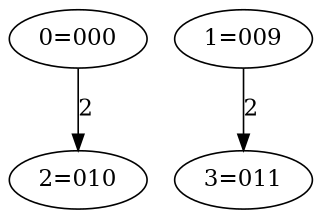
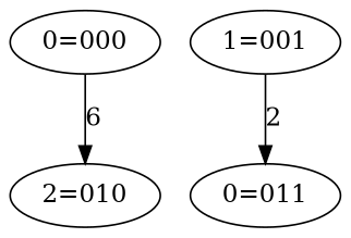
  digraph {
    n1 [label="2=010"]
-   n2 [label="3=011"]
+   n2 [label="0=011"]
    n3 [label="0=000"]
-   n4 [label="1=009"]
+   n4 [label="1=001"]
    subgraph sub_1 {
      rank=same
      n1
      n2
    }
    subgraph sub_2 {
      rank=same
      n3
      n4
    }
-   n3 -> n1 [label=2]
+   n3 -> n1 [label=6]
    n4 -> n2 [label=2]
  }
